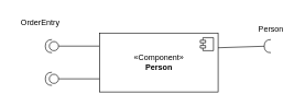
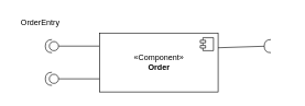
  <mxCell id="0" />
  <mxCell id="1" parent="0" />
  <mxCell id="2" style="edgeStyle=none;html=1;endArrow=none;endFill=0;" edge="1" parent="1" source="3"><mxGeometry relative="1" as="geometry"><mxPoint x="150" y="70" as="targetPoint" /></mxGeometry></mxCell>
  <mxCell id="3" value="" style="shape=providedRequiredInterface;html=1;verticalLabelPosition=bottom;sketch=0;direction=west;" vertex="1" parent="1"><mxGeometry x="68" y="60" width="20" height="20" as="geometry" /></mxCell>
- <mxCell id="4" value="«Component»&lt;br&gt;&lt;b&gt;Person&lt;/b&gt;" style="html=1;dropTarget=0;" vertex="1" parent="1"><mxGeometry x="150" y="50" width="180" height="90" as="geometry" /></mxCell>
+ <mxCell id="4" value="«Component»&lt;br&gt;&lt;b&gt;Order&lt;/b&gt;" style="html=1;dropTarget=0;" vertex="1" parent="1"><mxGeometry x="150" y="50" width="180" height="90" as="geometry" /></mxCell>
  <mxCell id="5" value="" style="shape=module;jettyWidth=8;jettyHeight=4;" vertex="1" parent="4"><mxGeometry x="1" width="20" height="20" relative="1" as="geometry"><mxPoint x="-27" y="7" as="offset" /></mxGeometry></mxCell>
  <mxCell id="6" style="edgeStyle=none;html=1;endArrow=none;endFill=0;" edge="1" parent="1" source="7"><mxGeometry relative="1" as="geometry"><mxPoint x="150" y="120" as="targetPoint" /></mxGeometry></mxCell>
  <mxCell id="7" value="" style="shape=providedRequiredInterface;html=1;verticalLabelPosition=bottom;sketch=0;direction=west;" vertex="1" parent="1"><mxGeometry x="68" y="110" width="20" height="20" as="geometry" /></mxCell>
  <mxCell id="8" value="" style="edgeStyle=none;html=1;entryX=1;entryY=0.25;entryDx=0;entryDy=0;endArrow=none;endFill=0;" edge="1" parent="1" source="9" target="4"><mxGeometry relative="1" as="geometry" /></mxCell>
  <mxCell id="9" value="" style="shape=requiredInterface;html=1;verticalLabelPosition=bottom;sketch=0;direction=west;" vertex="1" parent="1"><mxGeometry x="400" y="60" width="10" height="20" as="geometry" /></mxCell>
  <mxCell id="10" value="OrderEntry" style="text;html=1;align=center;verticalAlign=middle;resizable=0;points=[];autosize=1;strokeColor=none;fillColor=none;" vertex="1" parent="1"><mxGeometry x="20" y="20" width="80" height="30" as="geometry" /></mxCell>
- <mxCell id="11" value="Person" style="text;html=1;align=center;verticalAlign=middle;resizable=0;points=[];autosize=1;strokeColor=none;fillColor=none;" vertex="1" parent="1"><mxGeometry x="380" y="30" width="60" height="30" as="geometry" /></mxCell>
